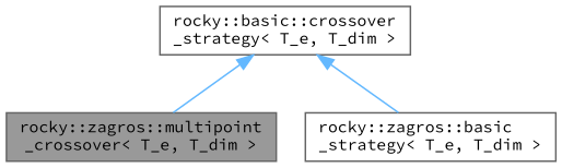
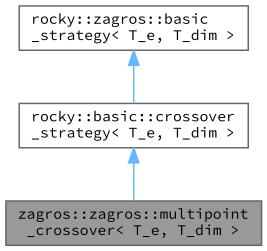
  digraph {
    fontname="Source Code Pro"
    node [color=gray40 fillcolor=white fontname="Source Code Pro" fontsize=10 shape=box style=filled]
    edge [color=steelblue1 dir=back fontname="Source Code Pro" fontsize=10 labelfontname=Helvetica labelfontsize=10 style=solid]
-   n1 [fillcolor=grey60 fontcolor=black height=0.2 label="rocky::zagros::multipoint\l_crossover\< T_e, T_dim \>" width=0.4]
+   n1 [fillcolor=grey60 fontcolor=black height=0.2 label="zagros::zagros::multipoint\l_crossover\< T_e, T_dim \>" width=0.4]
    n2 [height=0.2 label="rocky::basic::crossover\l_strategy\< T_e, T_dim \>" width=0.4]
    n3 [height=0.2 label="rocky::zagros::basic\l_strategy\< T_e, T_dim \>" width=0.4]
    n2 -> n1
-   n2 -> n3
+   n3 -> n2
  }
